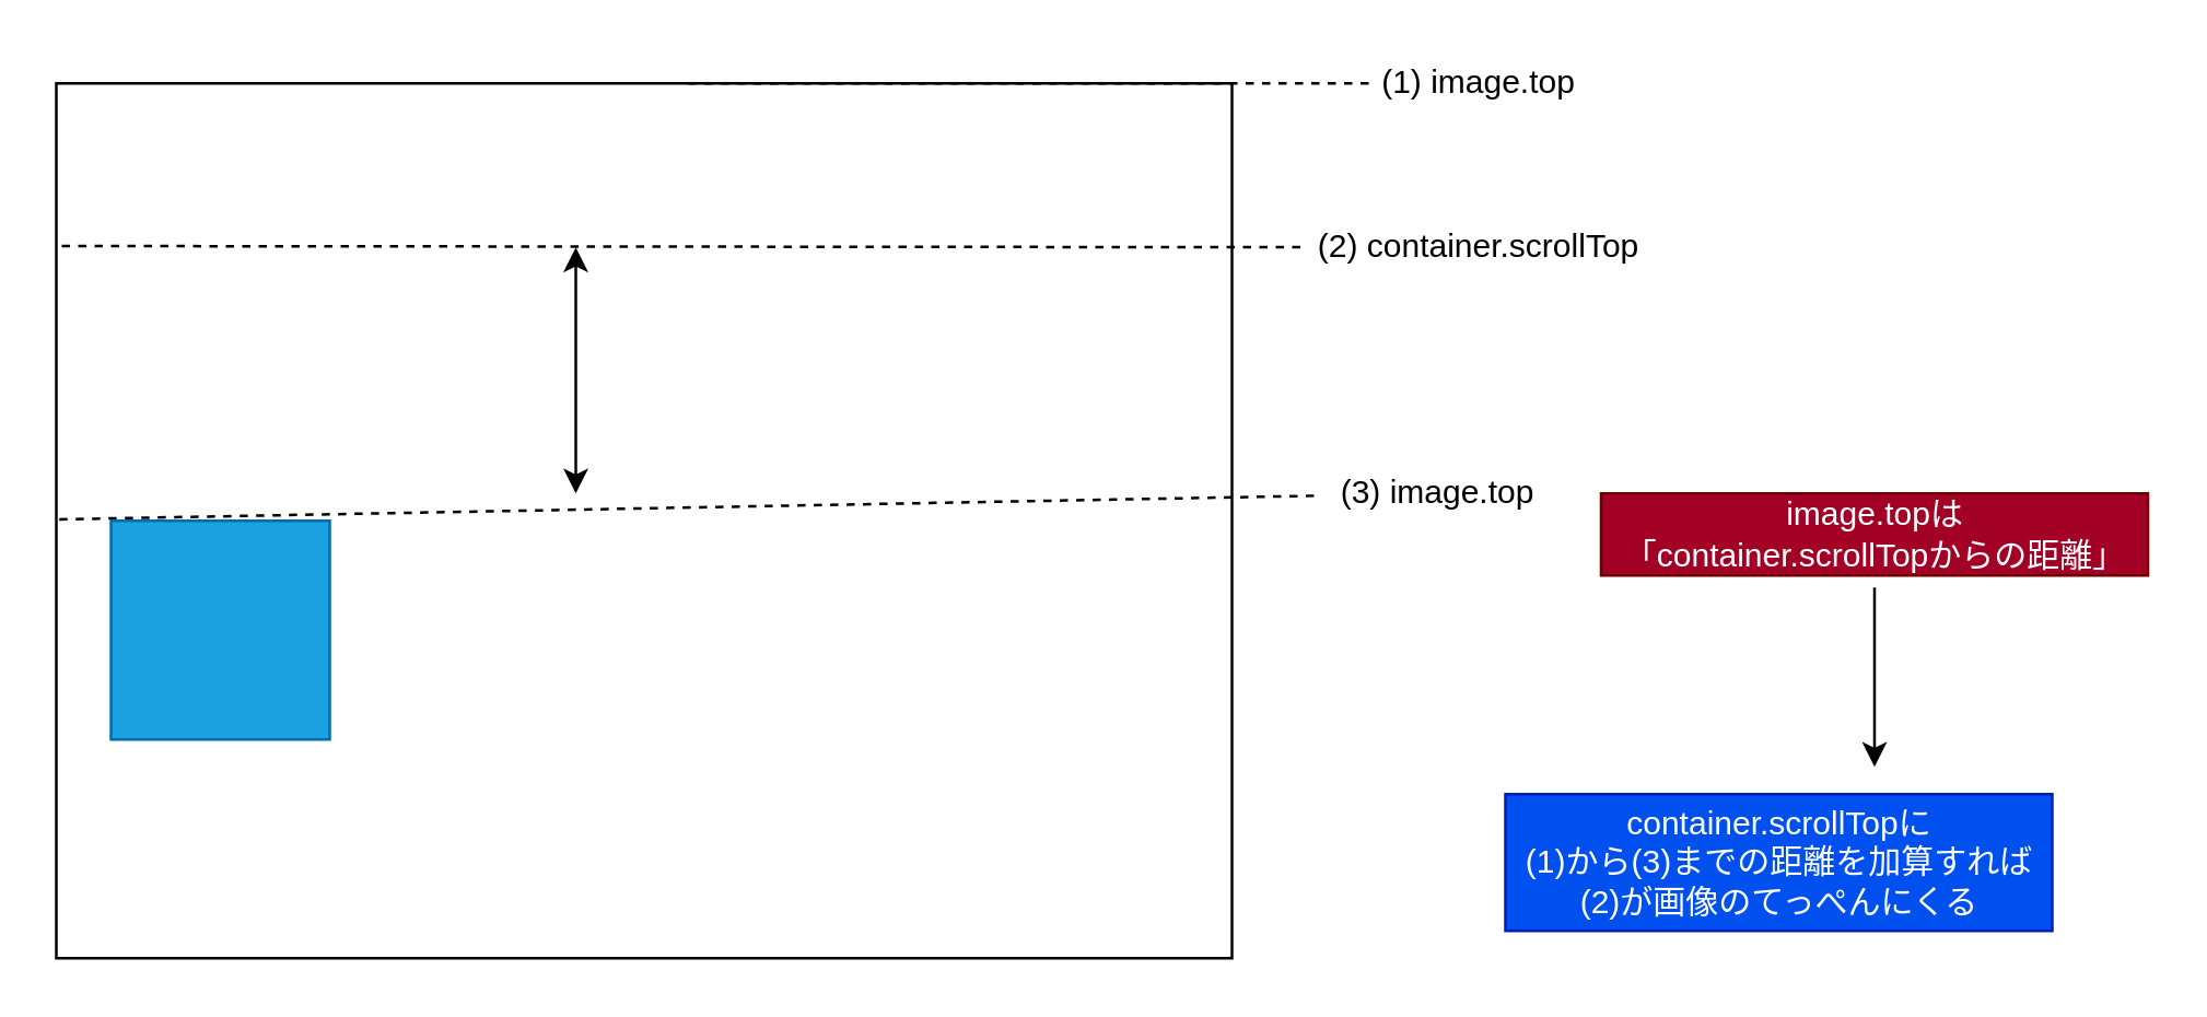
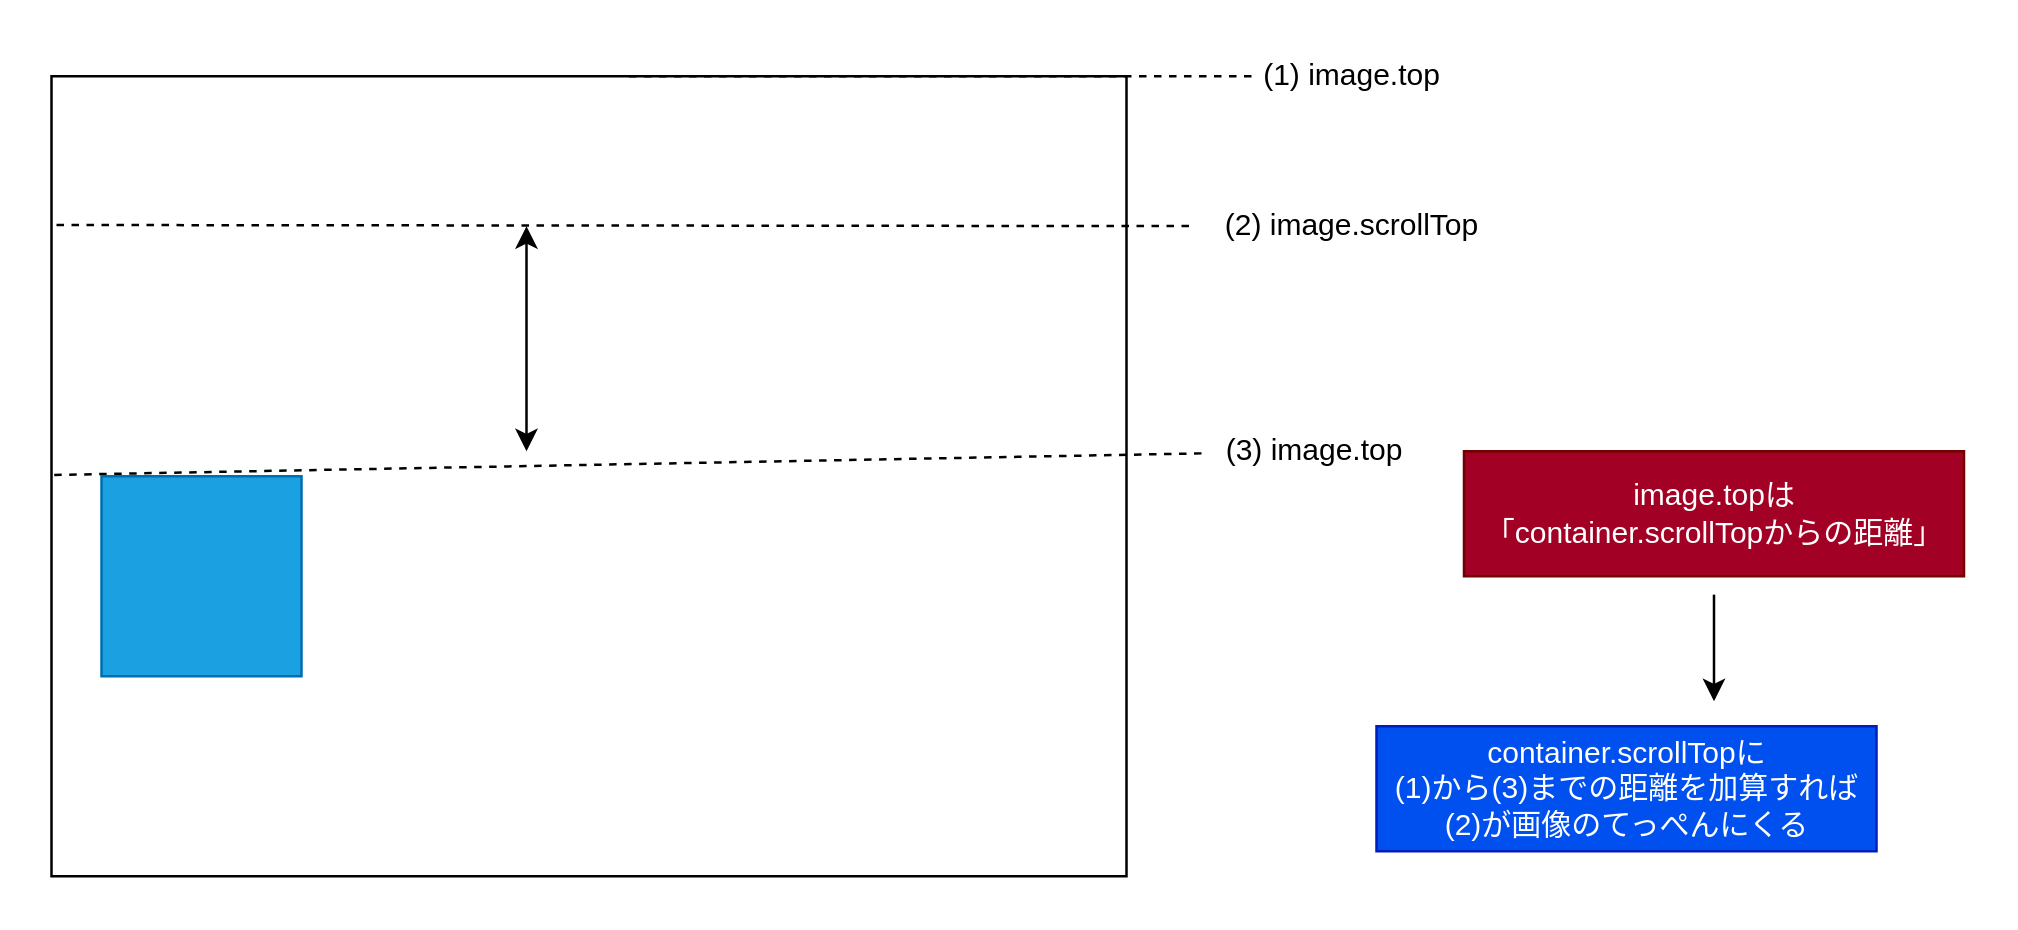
  <mxCell id="0" />
  <mxCell id="1" parent="0" />
  <mxCell id="2" value="" style="rounded=0;whiteSpace=wrap;html=1;" parent="1" vertex="1"><mxGeometry x="20" y="30" width="430" height="320" as="geometry" /></mxCell>
  <mxCell id="3" value="" style="endArrow=none;dashed=1;html=1;" parent="1" edge="1"><mxGeometry width="50" height="50" relative="1" as="geometry"><mxPoint x="500" y="30" as="sourcePoint" /><mxPoint x="250" y="30" as="targetPoint" /></mxGeometry></mxCell>
  <mxCell id="4" value="(1) image.top" style="text;html=1;resizable=0;autosize=1;align=center;verticalAlign=middle;points=[];fillColor=none;strokeColor=none;rounded=0;" parent="1" vertex="1"><mxGeometry x="490" y="20" width="100" height="20" as="geometry" /></mxCell>
  <mxCell id="5" value="" style="endArrow=none;dashed=1;html=1;" parent="1" source="6" edge="1"><mxGeometry width="50" height="50" relative="1" as="geometry"><mxPoint x="270" y="89.5" as="sourcePoint" /><mxPoint x="20" y="89.5" as="targetPoint" /></mxGeometry></mxCell>
- <mxCell id="6" value="(2) container.scrollTop" style="text;html=1;resizable=0;autosize=1;align=center;verticalAlign=middle;points=[];fillColor=none;strokeColor=none;rounded=0;" parent="1" vertex="1"><mxGeometry x="475" y="80" width="130" height="20" as="geometry" /></mxCell>
+ <mxCell id="6" value="(2) image.scrollTop" style="text;html=1;resizable=0;autosize=1;align=center;verticalAlign=middle;points=[];fillColor=none;strokeColor=none;rounded=0;" parent="1" vertex="1"><mxGeometry x="475" y="80" width="130" height="20" as="geometry" /></mxCell>
  <mxCell id="7" value="" style="endArrow=none;dashed=1;html=1;" parent="1" source="8" edge="1"><mxGeometry width="50" height="50" relative="1" as="geometry"><mxPoint x="270" y="189.5" as="sourcePoint" /><mxPoint x="20" y="189.5" as="targetPoint" /></mxGeometry></mxCell>
  <mxCell id="8" value="(3) image.top" style="text;html=1;resizable=0;autosize=1;align=center;verticalAlign=middle;points=[];fillColor=none;strokeColor=none;rounded=0;" parent="1" vertex="1"><mxGeometry x="480" y="170" width="90" height="20" as="geometry" /></mxCell>
  <mxCell id="9" value="" style="whiteSpace=wrap;html=1;aspect=fixed;fillColor=#1ba1e2;strokeColor=#006EAF;fontColor=#ffffff;" parent="1" vertex="1"><mxGeometry x="40" y="190" width="80" height="80" as="geometry" /></mxCell>
  <mxCell id="10" value="" style="endArrow=classic;startArrow=classic;html=1;" parent="1" edge="1"><mxGeometry width="50" height="50" relative="1" as="geometry"><mxPoint x="210" y="180" as="sourcePoint" /><mxPoint x="210" y="90" as="targetPoint" /></mxGeometry></mxCell>
- <mxCell id="11" value="image.topは&lt;br&gt;「container.scrollTopからの距離」" style="text;html=1;resizable=0;autosize=1;align=center;verticalAlign=middle;points=[];fillColor=#a20025;strokeColor=#6F0000;rounded=0;fontColor=#ffffff;" vertex="1" parent="1"><mxGeometry x="585" y="180" width="200" height="30" as="geometry" /></mxCell>
+ <mxCell id="11" value="image.topは&lt;br&gt;「container.scrollTopからの距離」" style="text;html=1;resizable=0;autosize=1;align=center;verticalAlign=middle;points=[];fillColor=#a20025;strokeColor=#6F0000;rounded=0;fontColor=#ffffff;" vertex="1" parent="1"><mxGeometry x="585" y="180" width="200" height="50" as="geometry" /></mxCell>
  <mxCell id="12" value="container.scrollTopに&lt;br&gt;(1)から(3)までの距離を加算すれば&lt;br&gt;(2)が画像のてっぺんにくる" style="text;html=1;resizable=0;autosize=1;align=center;verticalAlign=middle;points=[];fillColor=#0050ef;strokeColor=#001DBC;rounded=0;fontColor=#ffffff;" vertex="1" parent="1"><mxGeometry x="550" y="290" width="200" height="50" as="geometry" /></mxCell>
  <mxCell id="13" value="" style="endArrow=classic;html=1;exitX=0.5;exitY=1.147;exitDx=0;exitDy=0;exitPerimeter=0;" edge="1" parent="1" source="11"><mxGeometry width="50" height="50" relative="1" as="geometry"><mxPoint x="390" y="350" as="sourcePoint" /><mxPoint x="685" y="280" as="targetPoint" /></mxGeometry></mxCell>
